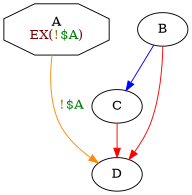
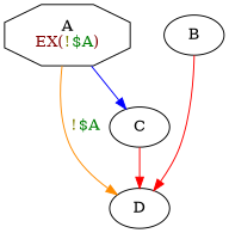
  digraph {
    edge [color=red]
    n1 [label=<A<BR/><FONT COLOR="0.0 1 0.5">EX(<FONT COLOR="0.17 1 0.5">!<FONT COLOR="0.34 1 0.5">$A</FONT></FONT>)</FONT>> shape=octagon]
    n2 [label=<C>]
    n3 [label=<D>]
    n4 [label=<B>]
-   n4 -> n2 [color=blue]
+   n1 -> n2 [color=blue]
    n1 -> n3 [color=darkorange label=<<FONT COLOR="0.17 1 0.5">!<FONT COLOR="0.34 1 0.5">$A</FONT></FONT>>]
    n2 -> n3
    n4 -> n3
  }
